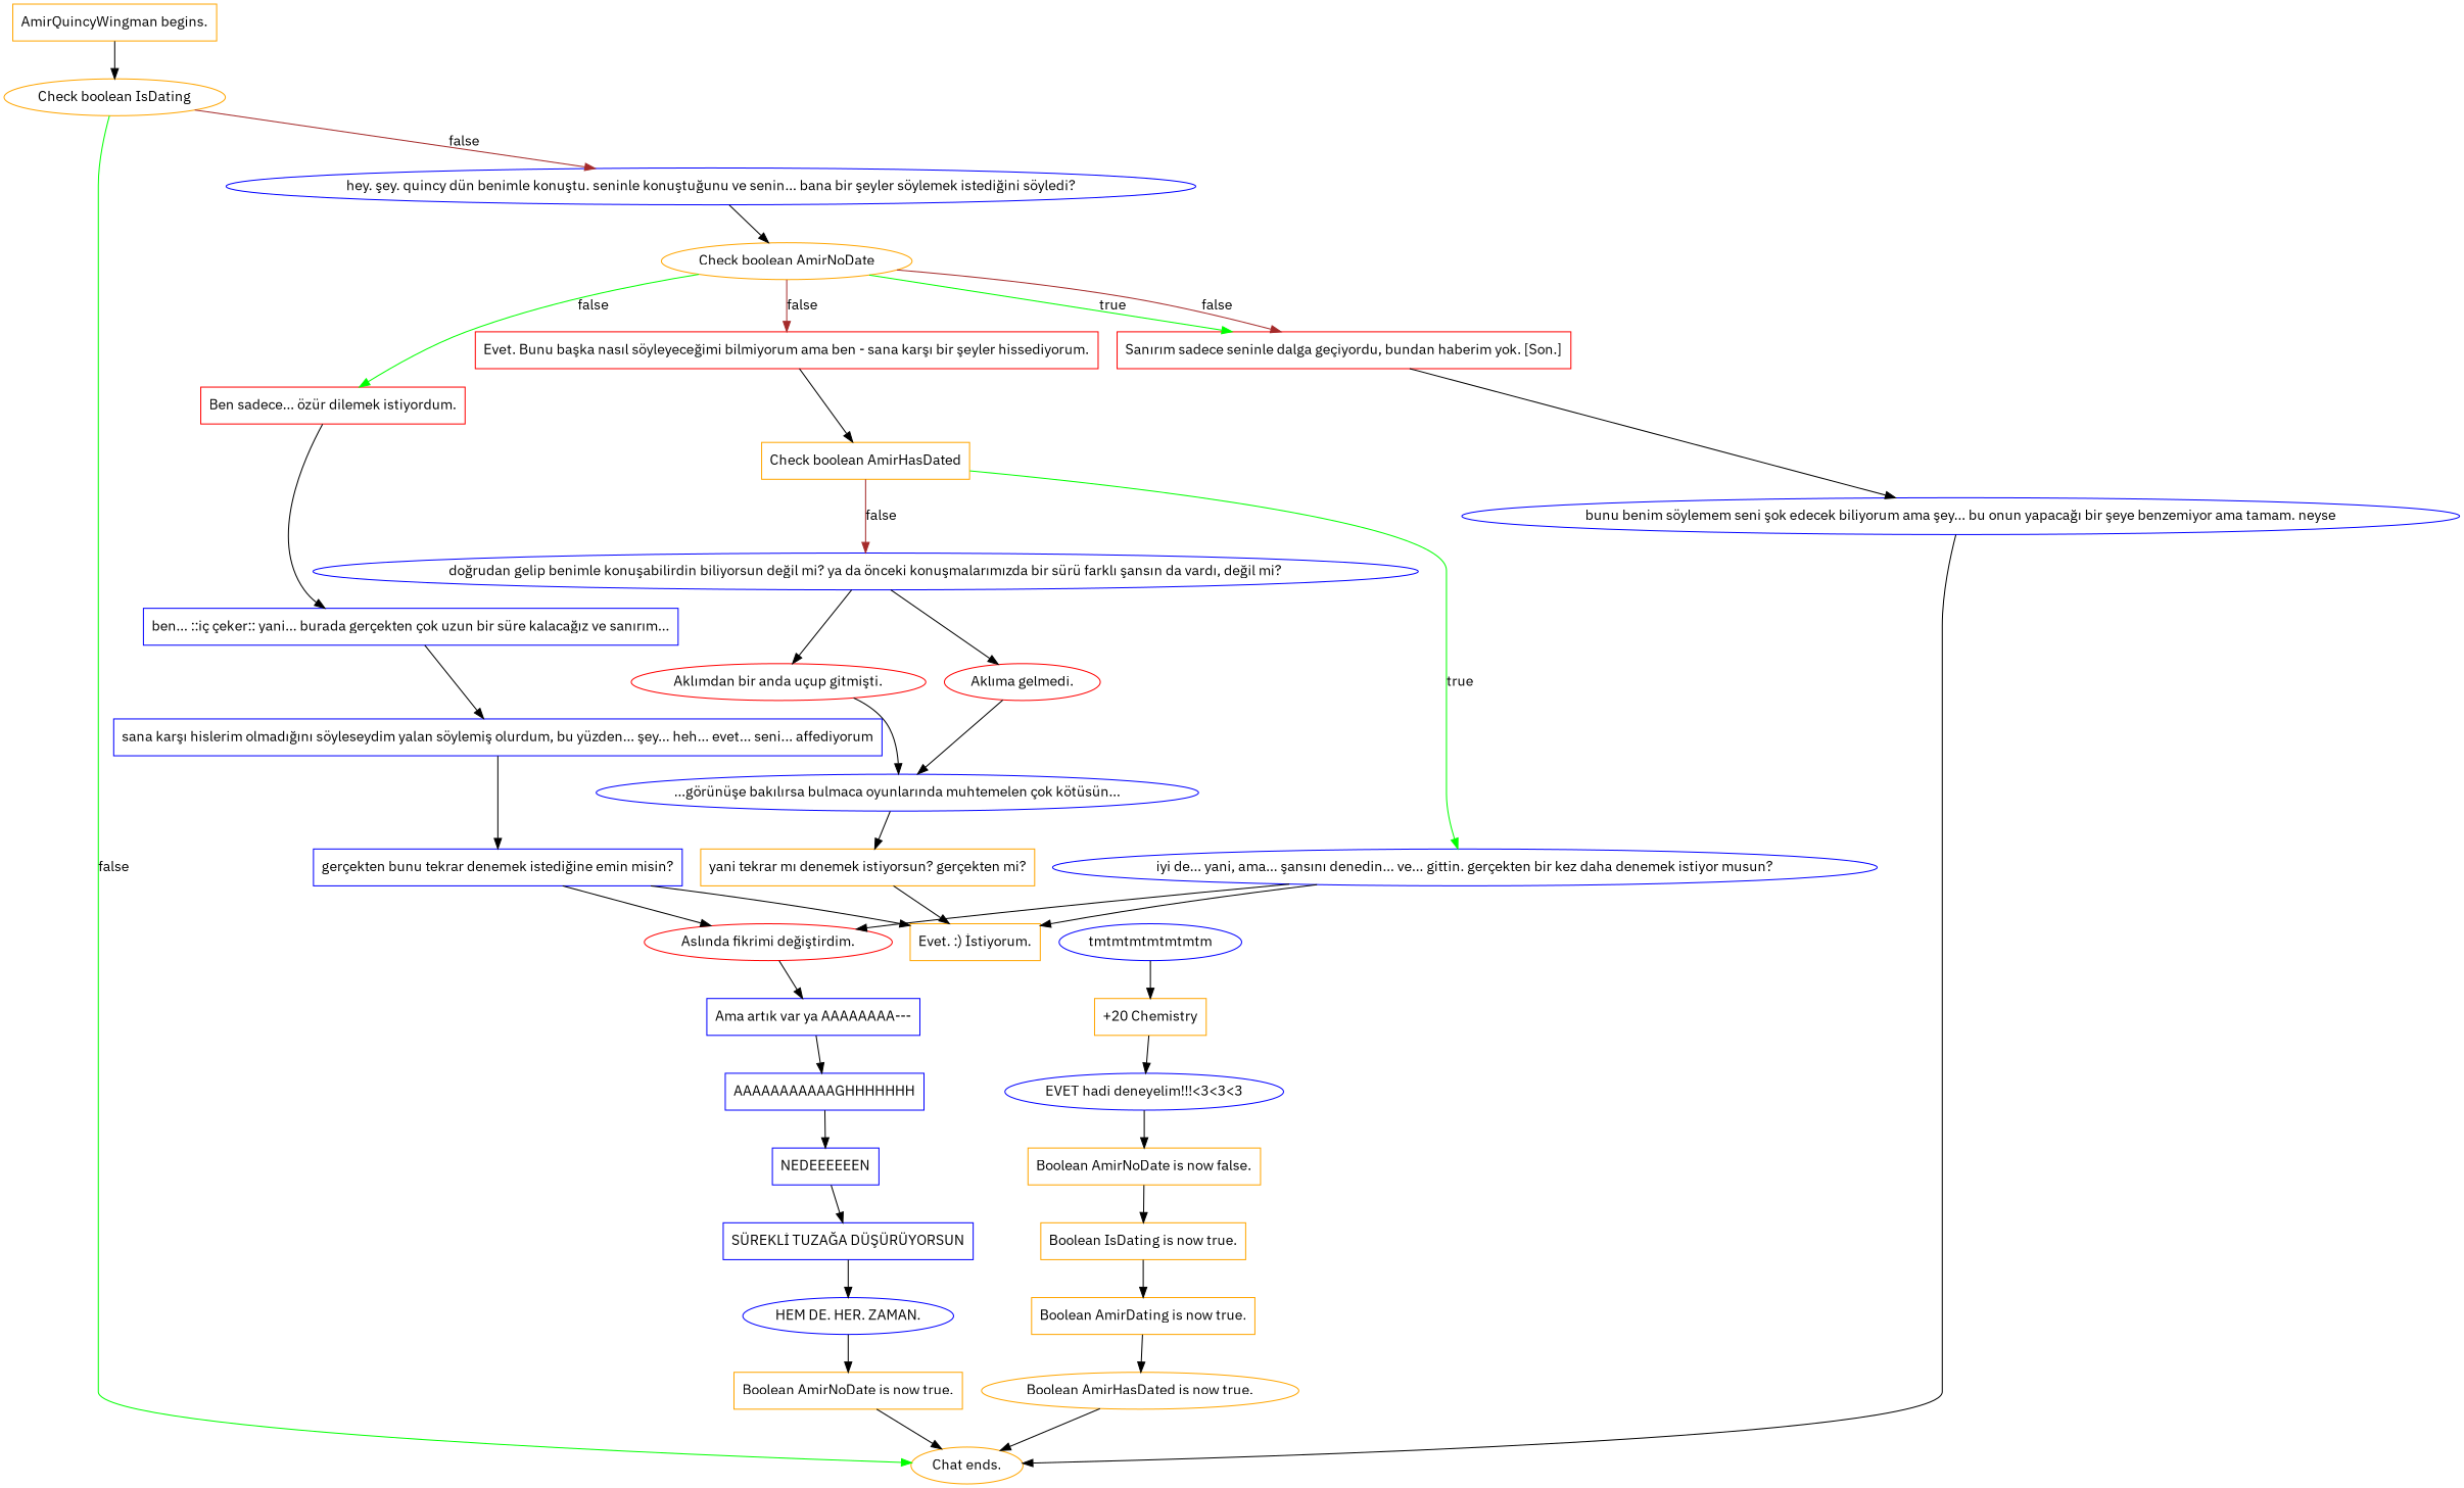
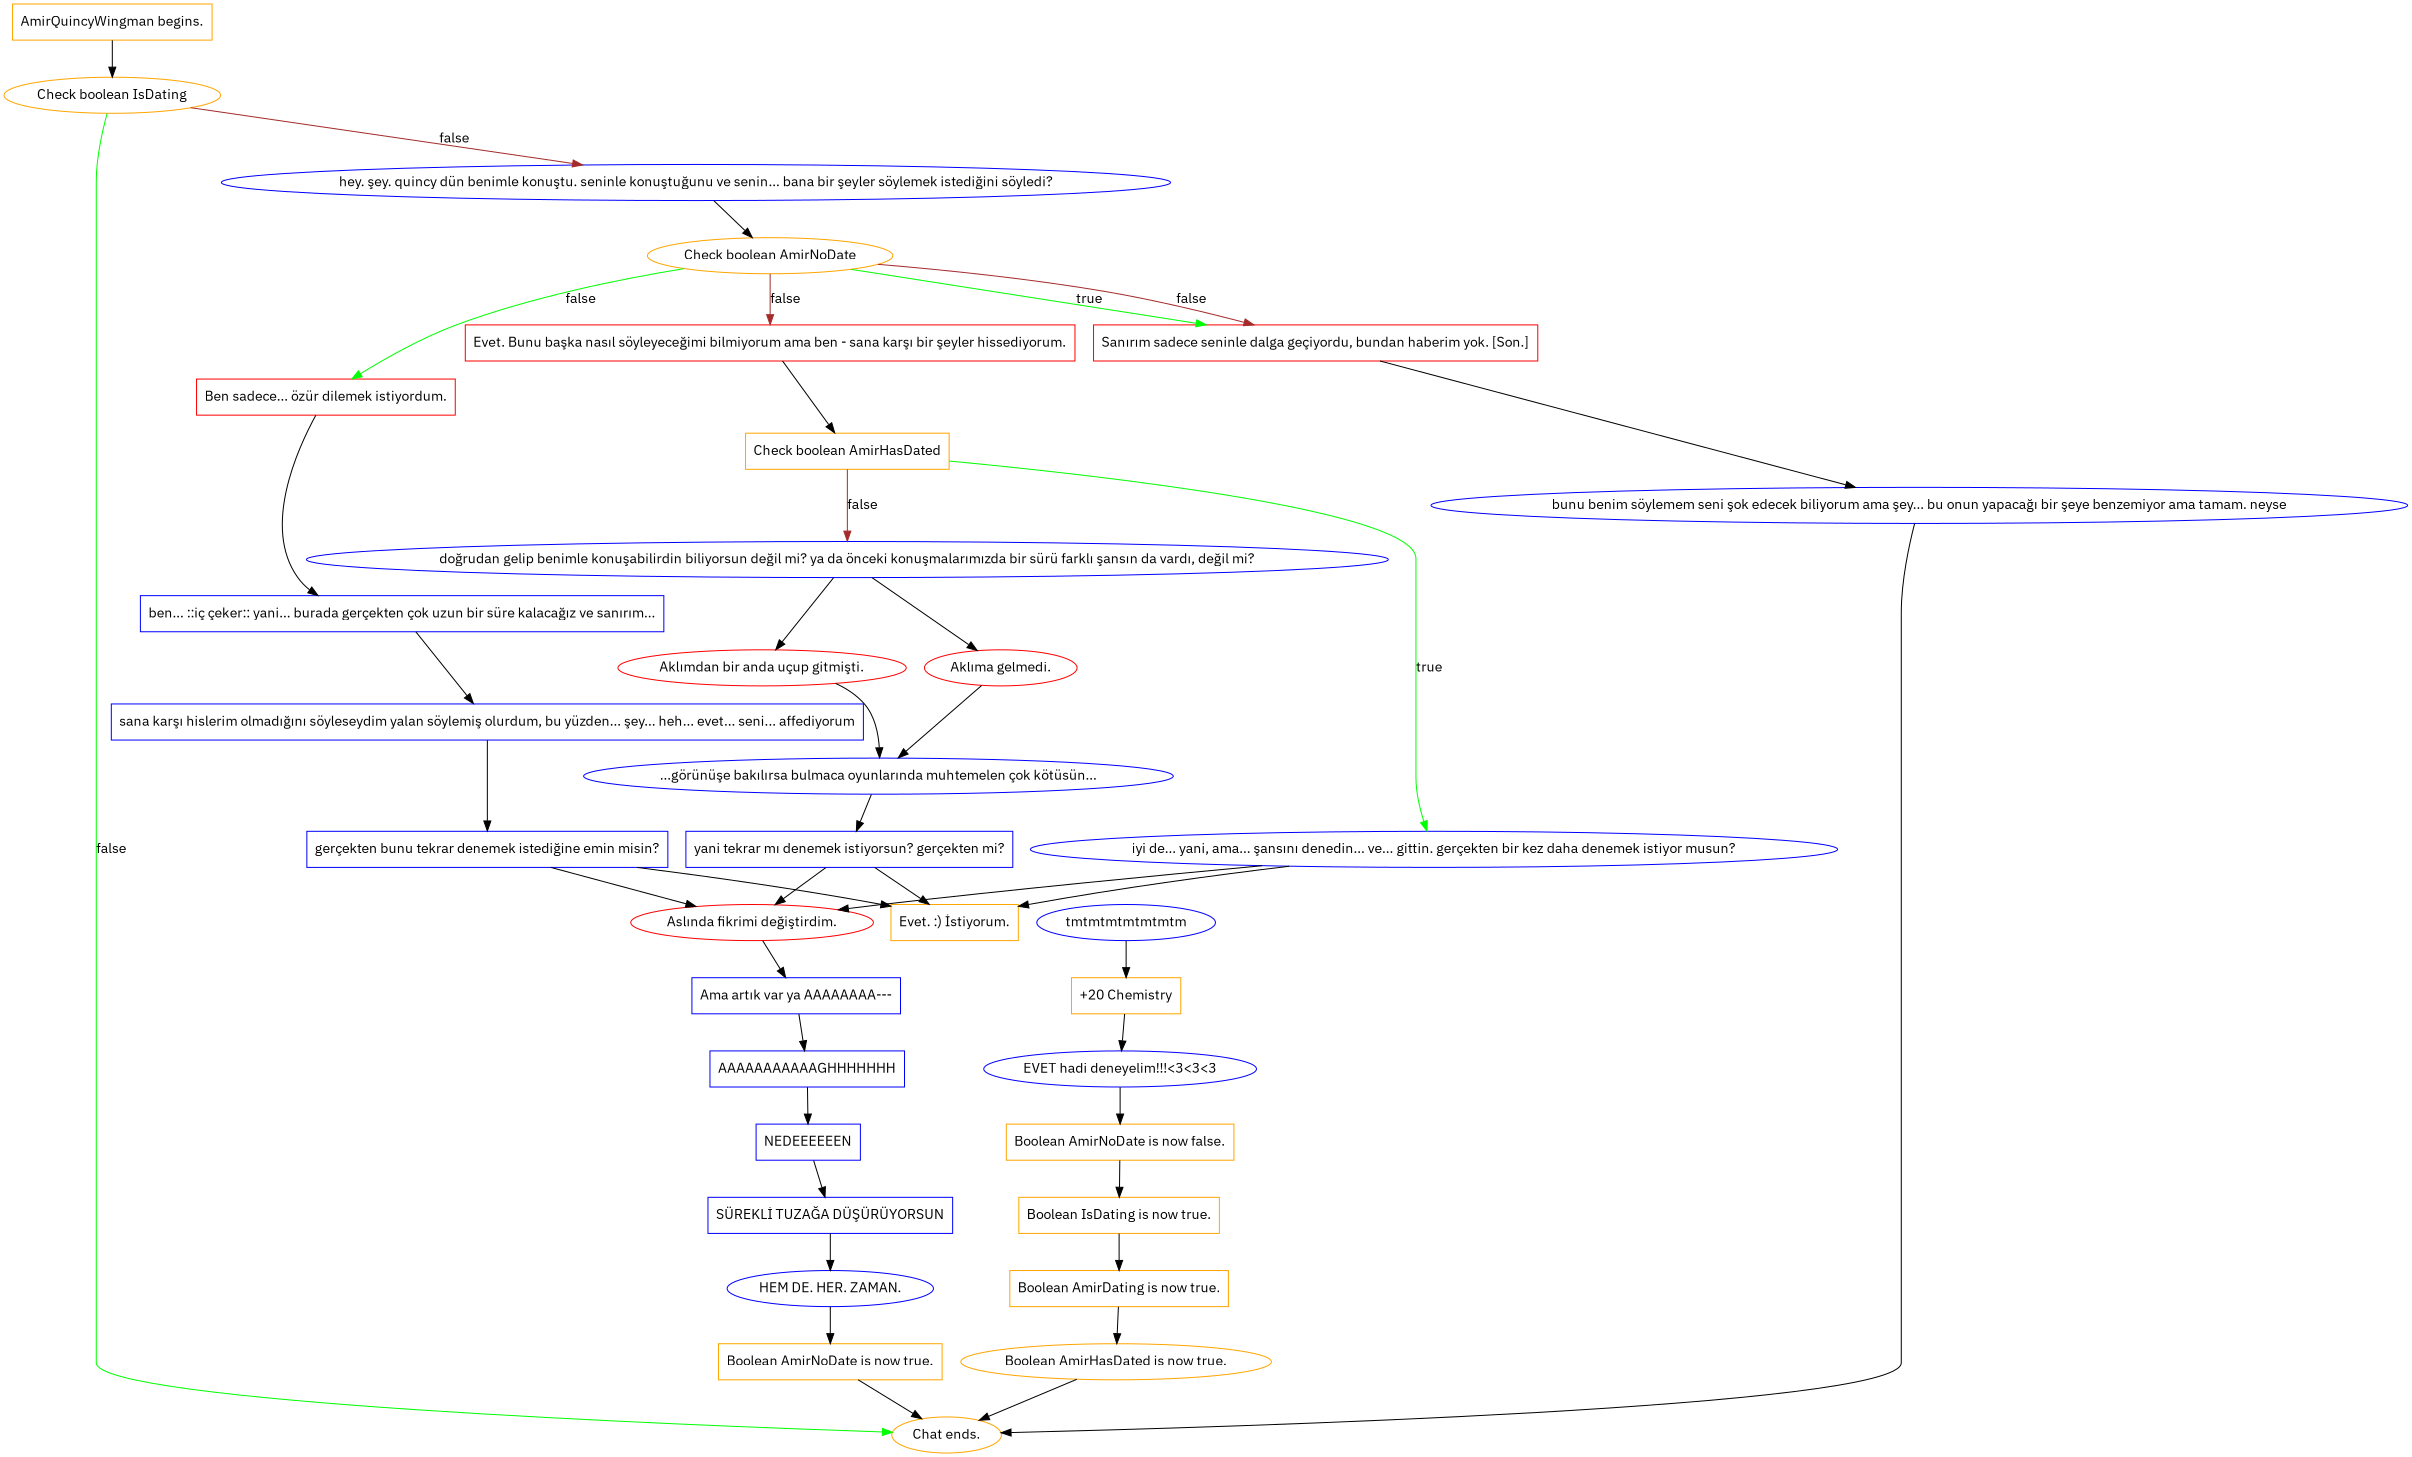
  digraph {
    fontname="IBM Plex Sans"
    node [color=blue fontname="IBM Plex Sans" shape=box]
    edge [fontname="IBM Plex Sans"]
    "AmirQuincyWingman begins." [color=orange]
    n2 [color=orange label="Check boolean IsDating" shape=ellipse]
    "Chat ends." [color=orange shape=ellipse]
    n4 [label="hey. şey. quincy dün benimle konuştu. seninle konuştuğunu ve senin... bana bir şeyler söylemek istediğini söyledi?" shape=ellipse]
    n5 [color=orange label="Check boolean AmirNoDate" shape=ellipse]
    n6 [color=red label="Ben sadece... özür dilemek istiyordum."]
    n7 [color=red label="Sanırım sadece seninle dalga geçiyordu, bundan haberim yok. [Son.]"]
    n8 [color=red label="Evet. Bunu başka nasıl söyleyeceğimi bilmiyorum ama ben - sana karşı bir şeyler hissediyorum."]
    n9 [label="ben... ::iç çeker:: yani... burada gerçekten çok uzun bir süre kalacağız ve sanırım..."]
    n10 [label="bunu benim söylemem seni şok edecek biliyorum ama şey... bu onun yapacağı bir şeye benzemiyor ama tamam. neyse" shape=ellipse]
    n11 [color=orange label="Check boolean AmirHasDated"]
    n12 [label="sana karşı hislerim olmadığını söyleseydim yalan söylemiş olurdum, bu yüzden... şey... heh... evet... seni... affediyorum"]
    n13 [label="iyi de... yani, ama... şansını denedin... ve... gittin. gerçekten bir kez daha denemek istiyor musun?" shape=ellipse]
    n14 [label="doğrudan gelip benimle konuşabilirdin biliyorsun değil mi? ya da önceki konuşmalarımızda bir sürü farklı şansın da vardı, değil mi?" shape=ellipse]
    n15 [label="gerçekten bunu tekrar denemek istediğine emin misin?"]
    n16 [color=orange label="Evet. :) İstiyorum."]
    n17 [color=red label="Aslında fikrimi değiştirdim." shape=ellipse]
    n18 [color=red label="Aklıma gelmedi." shape=ellipse]
    n19 [color=red label="Aklımdan bir anda uçup gitmişti." shape=ellipse]
    n20 [label="Ama artık var ya AAAAAAAA---"]
    n21 [label="...görünüşe bakılırsa bulmaca oyunlarında muhtemelen çok kötüsün..." shape=ellipse]
    n22 [label=AAAAAAAAAAAGHHHHHHH]
-   n23 [color=orange label="yani tekrar mı denemek istiyorsun? gerçekten mi?"]
+   n23 [label="yani tekrar mı denemek istiyorsun? gerçekten mi?"]
    n24 [label=tmtmtmtmtmtmtm shape=ellipse]
    n25 [color=orange label="+20 Chemistry"]
    n26 [label=NEDEEEEEEN]
    n27 [label="EVET hadi deneyelim!!!<3<3<3" shape=ellipse]
    n28 [label="SÜREKLİ TUZAĞA DÜŞÜRÜYORSUN"]
    n29 [color=orange label="Boolean AmirNoDate is now false."]
    n30 [label="HEM DE. HER. ZAMAN." shape=ellipse]
    n31 [color=orange label="Boolean IsDating is now true."]
    n32 [color=orange label="Boolean AmirNoDate is now true."]
    n33 [color=orange label="Boolean AmirDating is now true."]
    n34 [color=orange label="Boolean AmirHasDated is now true." shape=ellipse]
    "AmirQuincyWingman begins." -> n2
    n2 -> "Chat ends." [color=green label=false]
    n2 -> n4 [color=brown label=false]
    n4 -> n5
    n5 -> n6 [color=green label=false]
    n5 -> n7 [color=green label=true]
    n5 -> n7 [color=brown label=false]
    n5 -> n8 [color=brown label=false]
    n6 -> n9
    n7 -> n10
    n8 -> n11
    n9 -> n12
    n10 -> "Chat ends."
    n11 -> n13 [color=green label=true]
    n11 -> n14 [color=brown label=false]
    n12 -> n15
    n13 -> n16
    n13 -> n17
    n14 -> n18
    n14 -> n19
    n15 -> n16
    n15 -> n17
    n17 -> n20
    n18 -> n21
    n19 -> n21
    n20 -> n22
    n21 -> n23
    n22 -> n26
    n23 -> n16
+   n23 -> n17
    n24 -> n25
    n25 -> n27
    n26 -> n28
    n27 -> n29
    n28 -> n30
    n29 -> n31
    n30 -> n32
    n31 -> n33
    n32 -> "Chat ends."
    n33 -> n34
    n34 -> "Chat ends."
  }
